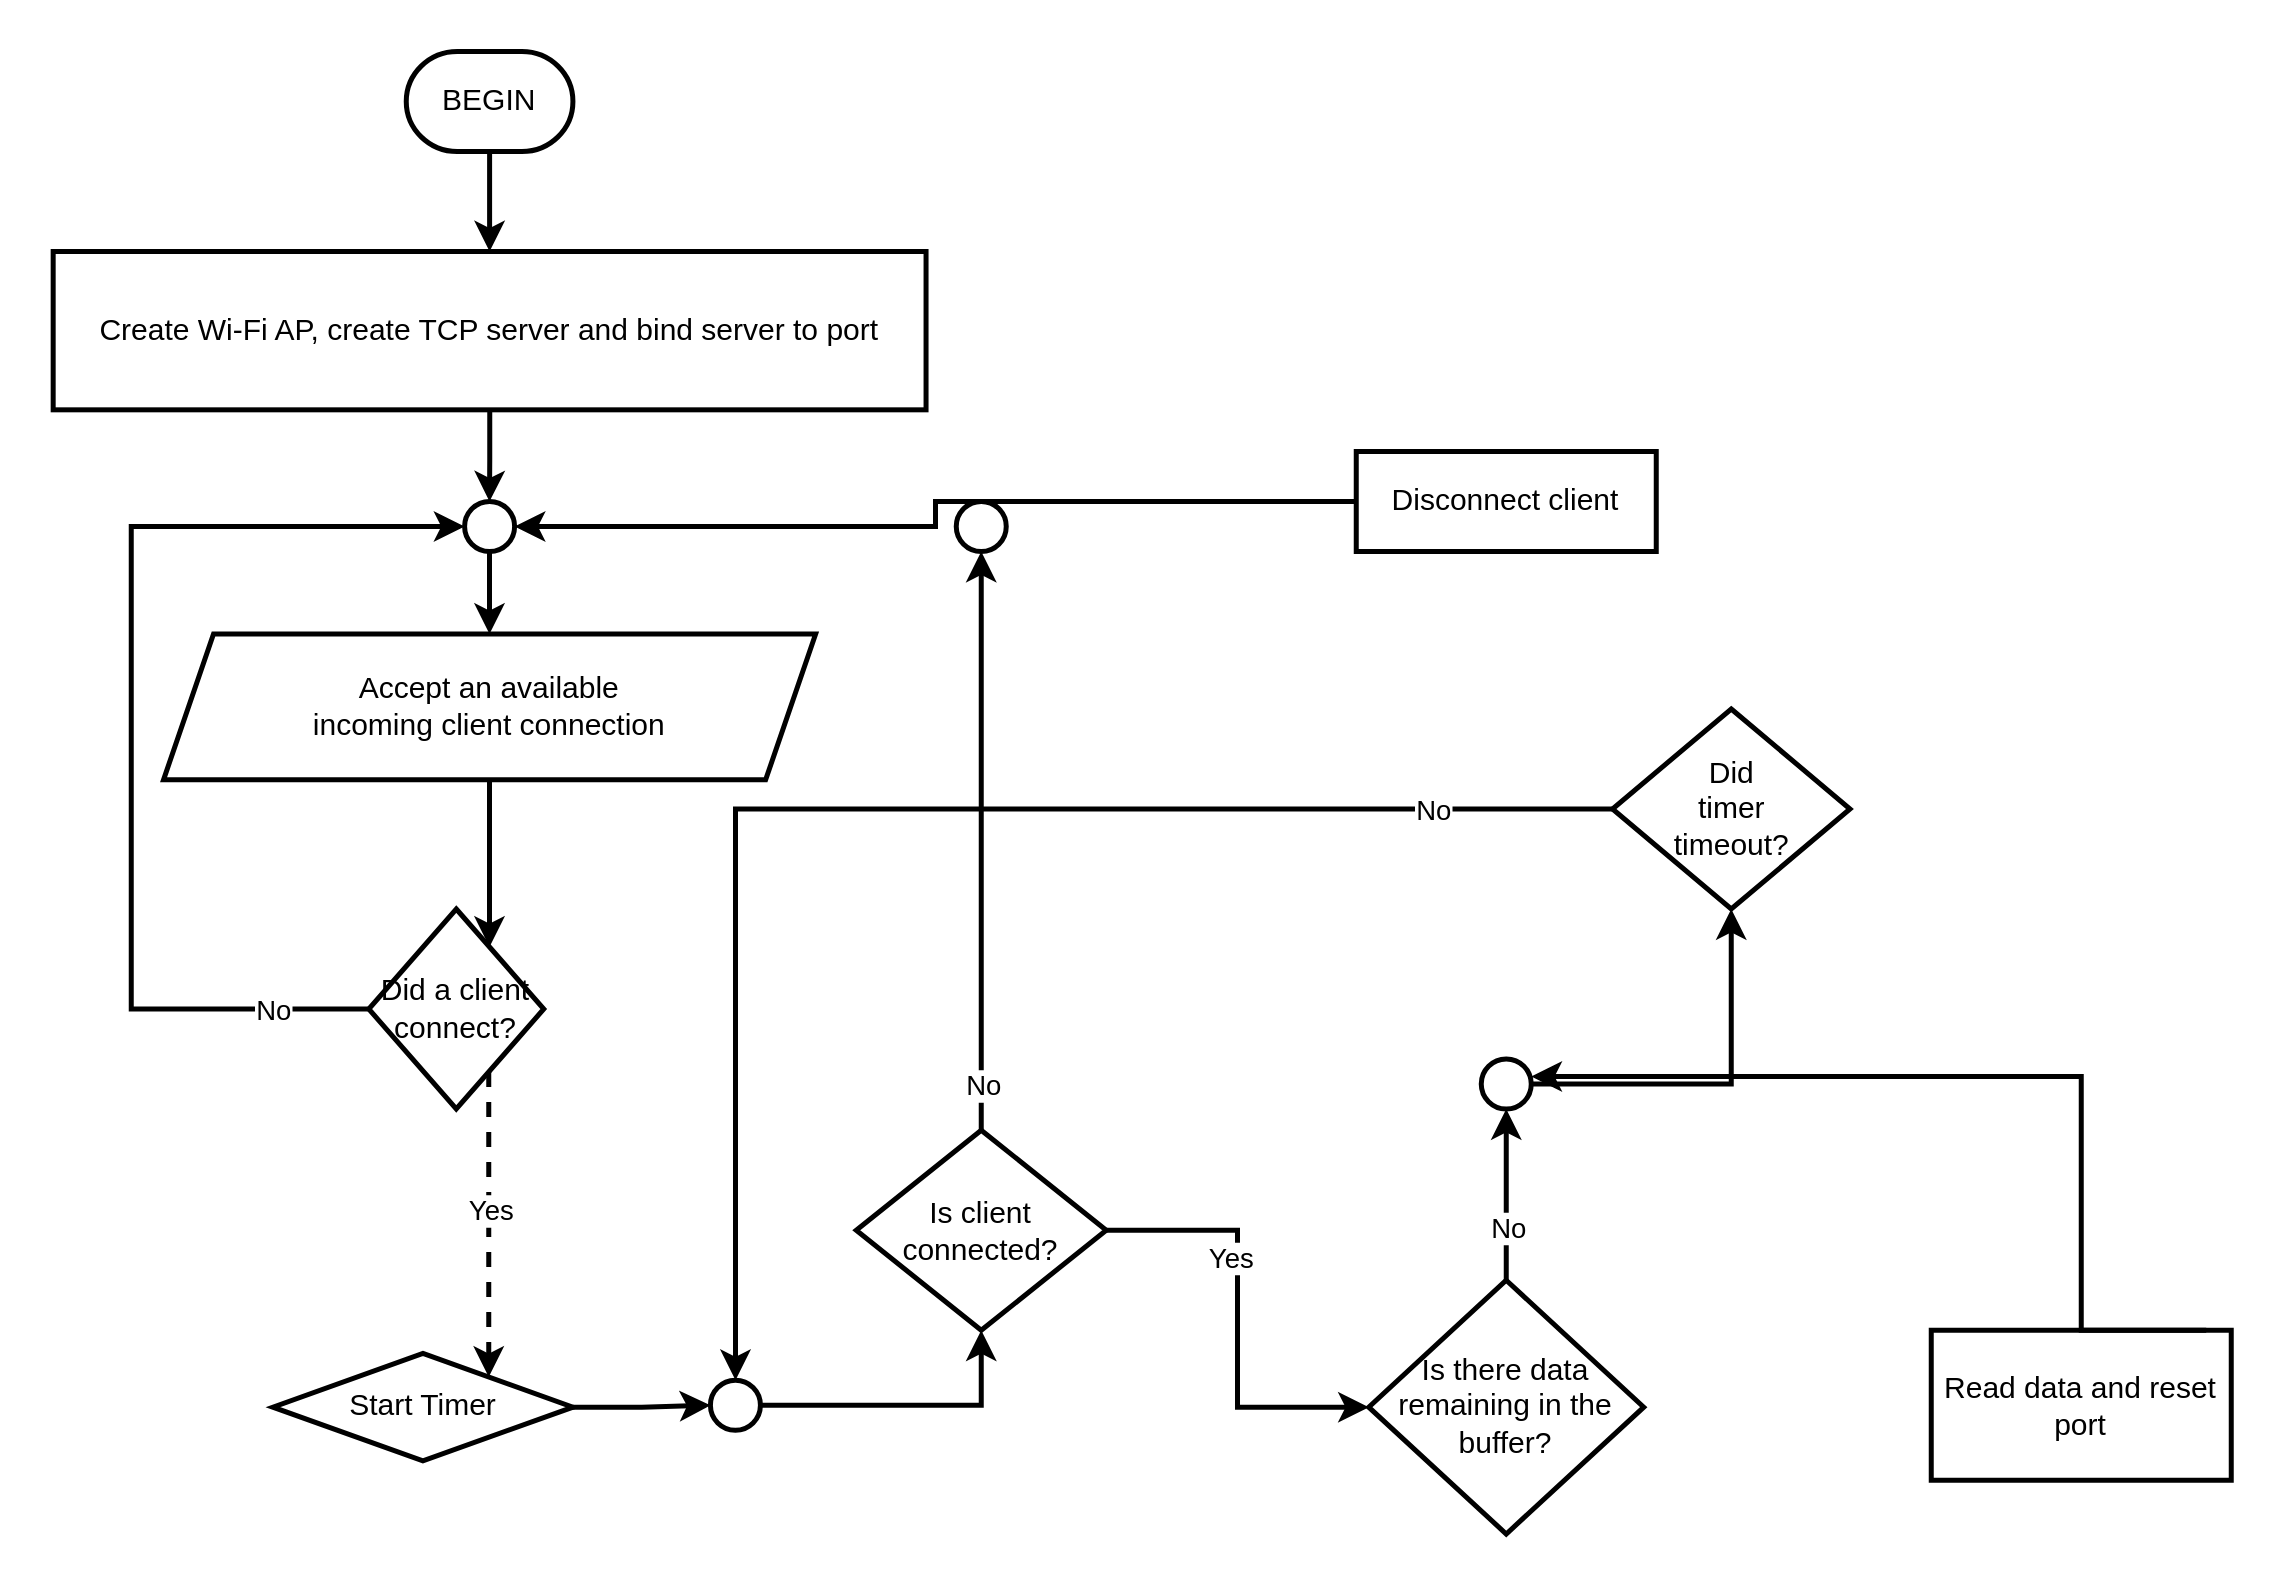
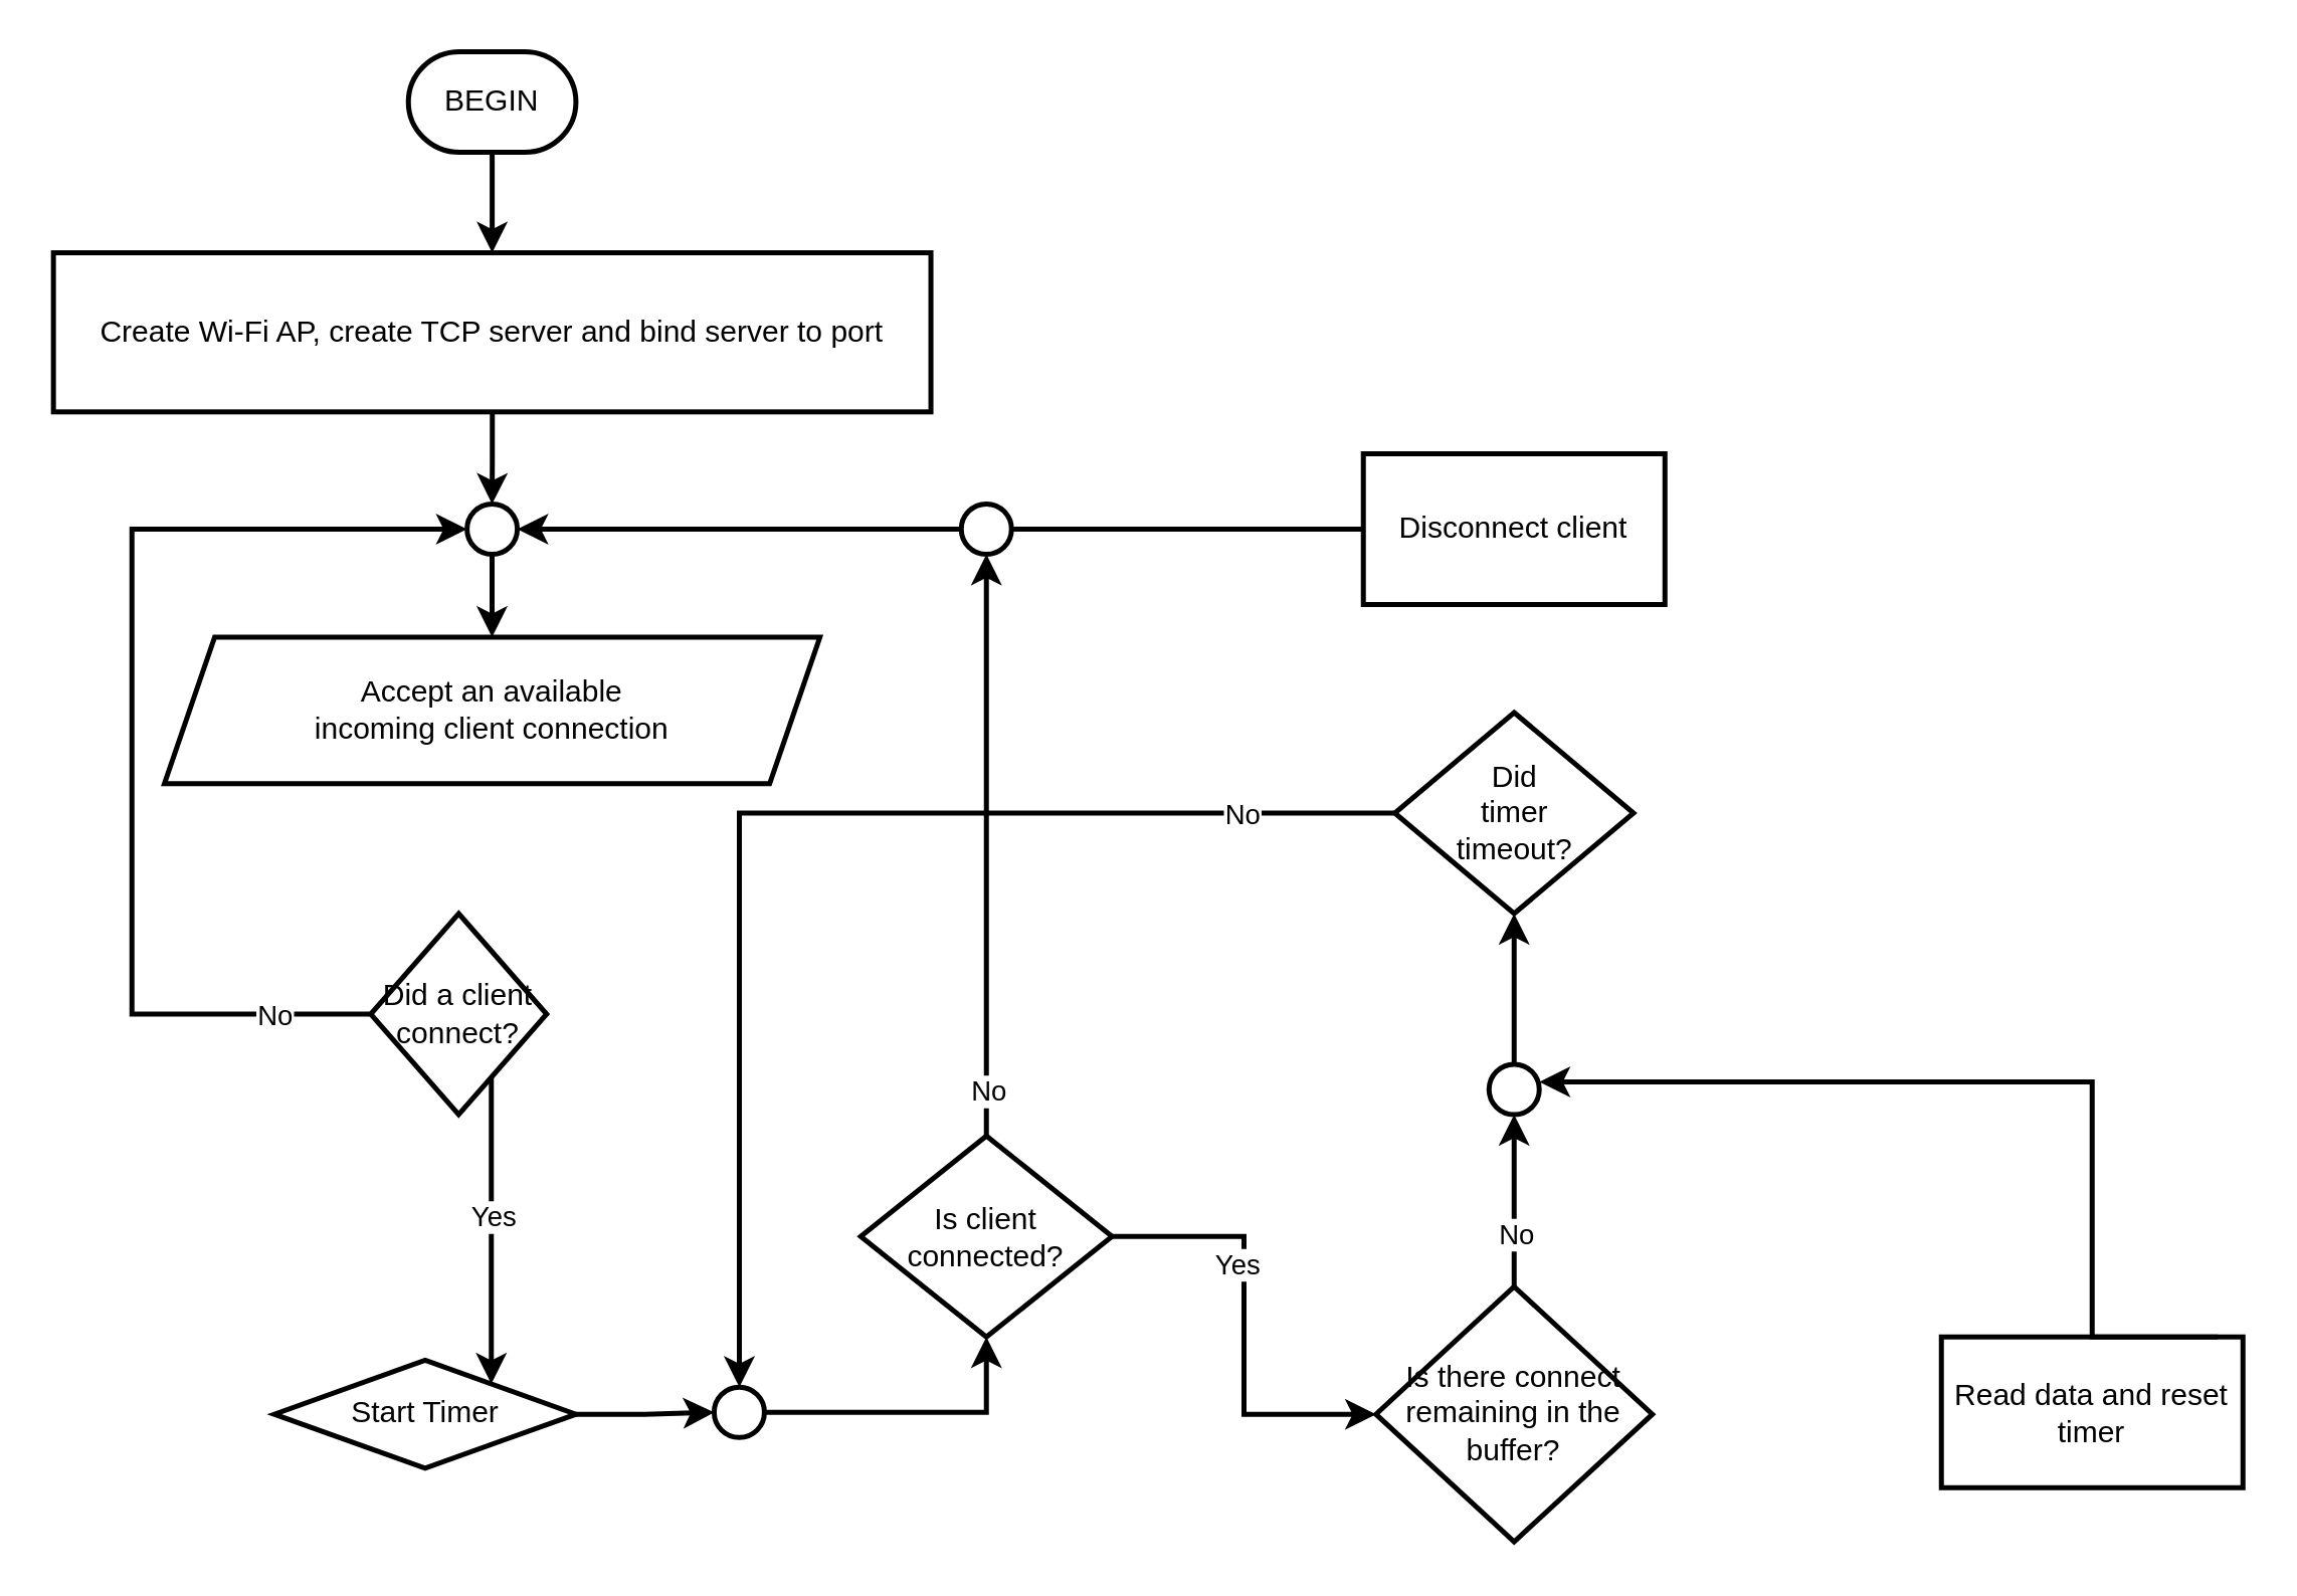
  <mxCell id="0" />
  <mxCell id="1" parent="0" />
  <mxCell id="2" value="BEGIN" style="strokeWidth=2;html=1;shape=mxgraph.flowchart.terminator;whiteSpace=wrap;" parent="1" vertex="1"><mxGeometry x="162" y="20" width="66.67" height="40" as="geometry" /></mxCell>
  <mxCell id="3" value="" style="edgeStyle=orthogonalEdgeStyle;rounded=0;orthogonalLoop=1;jettySize=auto;html=1;strokeWidth=2;" parent="1" source="12" target="7" edge="1"><mxGeometry relative="1" as="geometry" /></mxCell>
  <mxCell id="4" value="Create Wi-Fi AP, create TCP server and bind server to port" style="rounded=0;whiteSpace=wrap;html=1;strokeWidth=2;" parent="1" vertex="1"><mxGeometry x="20.77" y="100" width="349.15" height="63.33" as="geometry" /></mxCell>
  <mxCell id="5" value="" style="endArrow=classic;html=1;rounded=0;strokeWidth=2;" parent="1" source="2" target="4" edge="1"><mxGeometry width="50" height="50" relative="1" as="geometry"><mxPoint x="192" y="150" as="sourcePoint" /><mxPoint x="242" y="100" as="targetPoint" /></mxGeometry></mxCell>
- <mxCell id="6" value="" style="edgeStyle=orthogonalEdgeStyle;rounded=0;orthogonalLoop=1;jettySize=auto;html=1;strokeWidth=2;" parent="1" source="7" target="10" edge="1"><mxGeometry relative="1" as="geometry"><Array as="points"><mxPoint x="195" y="330" /><mxPoint x="195" y="330" /></Array></mxGeometry></mxCell>
  <mxCell id="7" value="Accept an available&lt;div&gt;incoming client connection&lt;/div&gt;" style="shape=parallelogram;perimeter=parallelogramPerimeter;whiteSpace=wrap;html=1;fixedSize=1;rounded=0;strokeWidth=2;" parent="1" vertex="1"><mxGeometry x="64.91" y="253" width="260.84" height="58.33" as="geometry" /></mxCell>
- <mxCell id="8" value="" style="edgeStyle=orthogonalEdgeStyle;rounded=0;orthogonalLoop=1;jettySize=auto;html=1;strokeWidth=2;dashed=1;" parent="1" source="10" target="16" edge="1"><mxGeometry relative="1" as="geometry"><Array as="points"><mxPoint x="195" y="510" /><mxPoint x="195" y="510" /></Array></mxGeometry></mxCell>
+ <mxCell id="8" value="" style="edgeStyle=orthogonalEdgeStyle;rounded=0;orthogonalLoop=1;jettySize=auto;html=1;strokeWidth=2;" parent="1" source="10" target="16" edge="1"><mxGeometry relative="1" as="geometry"><Array as="points"><mxPoint x="195" y="510" /><mxPoint x="195" y="510" /></Array></mxGeometry></mxCell>
  <mxCell id="9" value="Yes" style="edgeLabel;html=1;align=center;verticalAlign=middle;resizable=0;points=[];rotation=0;" parent="8" vertex="1" connectable="0"><mxGeometry x="-0.174" y="2" relative="1" as="geometry"><mxPoint x="-2" y="5" as="offset" /></mxGeometry></mxCell>
  <mxCell id="10" value="Did a client connect?" style="rhombus;whiteSpace=wrap;html=1;rounded=0;strokeWidth=2;" parent="1" vertex="1"><mxGeometry x="147.01" y="363" width="70" height="80" as="geometry" /></mxCell>
  <mxCell id="11" value="" style="edgeStyle=orthogonalEdgeStyle;rounded=0;orthogonalLoop=1;jettySize=auto;html=1;strokeWidth=2;" parent="1" source="4" target="12" edge="1"><mxGeometry relative="1" as="geometry"><mxPoint x="195" y="163" as="sourcePoint" /><mxPoint x="195" y="250" as="targetPoint" /></mxGeometry></mxCell>
  <mxCell id="12" value="" style="verticalLabelPosition=bottom;verticalAlign=top;html=1;shape=mxgraph.flowchart.on-page_reference;strokeWidth=2;" parent="1" vertex="1"><mxGeometry x="185.34" y="200" width="20" height="20" as="geometry" /></mxCell>
  <mxCell id="13" value="" style="endArrow=classic;html=1;rounded=0;strokeWidth=2;" parent="1" source="10" target="12" edge="1"><mxGeometry width="50" height="50" relative="1" as="geometry"><mxPoint x="152" y="370" as="sourcePoint" /><mxPoint x="202" y="320" as="targetPoint" /><Array as="points"><mxPoint x="52" y="403" /><mxPoint x="52" y="210" /></Array></mxGeometry></mxCell>
  <mxCell id="14" value="No" style="edgeLabel;html=1;align=center;verticalAlign=middle;resizable=0;points=[];" parent="13" vertex="1" connectable="0"><mxGeometry x="-0.854" y="-2" relative="1" as="geometry"><mxPoint x="-8" y="2" as="offset" /></mxGeometry></mxCell>
  <mxCell id="15" value="" style="edgeStyle=orthogonalEdgeStyle;rounded=0;orthogonalLoop=1;jettySize=auto;html=1;strokeWidth=2;" parent="1" source="34" target="21" edge="1"><mxGeometry relative="1" as="geometry" /></mxCell>
  <mxCell id="16" value="Start Timer" style="rhombus;whiteSpace=wrap;html=1;strokeWidth=2;" parent="1" vertex="1"><mxGeometry x="108.67" y="540.75" width="120" height="43" as="geometry" /></mxCell>
  <mxCell id="17" value="" style="edgeStyle=orthogonalEdgeStyle;rounded=0;orthogonalLoop=1;jettySize=auto;html=1;endSize=6;strokeWidth=2;" parent="1" source="21" target="24" edge="1"><mxGeometry relative="1" as="geometry" /></mxCell>
  <mxCell id="18" value="Yes" style="edgeLabel;html=1;align=center;verticalAlign=middle;resizable=0;points=[];" parent="17" vertex="1" connectable="0"><mxGeometry x="-0.244" y="-3" relative="1" as="geometry"><mxPoint y="-3" as="offset" /></mxGeometry></mxCell>
  <mxCell id="19" style="edgeStyle=orthogonalEdgeStyle;rounded=0;orthogonalLoop=1;jettySize=auto;html=1;exitX=0.5;exitY=0;exitDx=0;exitDy=0;strokeWidth=2;" parent="1" source="21" target="36" edge="1"><mxGeometry relative="1" as="geometry" /></mxCell>
  <mxCell id="20" value="No" style="edgeLabel;html=1;align=center;verticalAlign=middle;resizable=0;points=[];" parent="19" vertex="1" connectable="0"><mxGeometry x="-0.806" relative="1" as="geometry"><mxPoint y="4" as="offset" /></mxGeometry></mxCell>
  <mxCell id="21" value="Is client connected?" style="rhombus;whiteSpace=wrap;html=1;rounded=0;strokeWidth=2;" parent="1" vertex="1"><mxGeometry x="342" y="451.5" width="100" height="80" as="geometry" /></mxCell>
  <mxCell id="22" value="" style="edgeStyle=orthogonalEdgeStyle;rounded=0;orthogonalLoop=1;jettySize=auto;html=1;strokeWidth=2;" parent="1" source="24" target="27" edge="1"><mxGeometry relative="1" as="geometry" /></mxCell>
  <mxCell id="23" value="No" style="edgeLabel;html=1;align=center;verticalAlign=middle;resizable=0;points=[];" parent="22" vertex="1" connectable="0"><mxGeometry x="-0.568" y="-2" relative="1" as="geometry"><mxPoint x="-2" y="-6" as="offset" /></mxGeometry></mxCell>
- <mxCell id="24" value="Is there&amp;nbsp;&lt;span style=&quot;background-color: initial;&quot;&gt;data&lt;/span&gt;&lt;div&gt;&lt;span style=&quot;background-color: initial;&quot;&gt;remaining in the&lt;/span&gt;&lt;/div&gt;&lt;div&gt;&lt;span style=&quot;background-color: initial;&quot;&gt;buffer?&lt;/span&gt;&lt;/div&gt;" style="rhombus;whiteSpace=wrap;html=1;rounded=0;strokeWidth=2;" parent="1" vertex="1"><mxGeometry x="547" y="511.5" width="110" height="101.5" as="geometry" /></mxCell>
- <mxCell id="25" value="Read data and reset port" style="whiteSpace=wrap;html=1;rounded=0;strokeWidth=2;" parent="1" vertex="1"><mxGeometry x="772" y="531.5" width="120" height="60" as="geometry" /></mxCell>
+ <mxCell id="24" value="Is there&amp;nbsp;&lt;span style=&quot;background-color: initial;&quot;&gt;connect&lt;/span&gt;&lt;div&gt;&lt;span style=&quot;background-color: initial;&quot;&gt;remaining in the&lt;/span&gt;&lt;/div&gt;&lt;div&gt;&lt;span style=&quot;background-color: initial;&quot;&gt;buffer?&lt;/span&gt;&lt;/div&gt;" style="rhombus;whiteSpace=wrap;html=1;rounded=0;strokeWidth=2;" parent="1" vertex="1"><mxGeometry x="547" y="511.5" width="110" height="101.5" as="geometry" /></mxCell>
+ <mxCell id="25" value="Read data and reset timer" style="whiteSpace=wrap;html=1;rounded=0;strokeWidth=2;" parent="1" vertex="1"><mxGeometry x="772" y="531.5" width="120" height="60" as="geometry" /></mxCell>
  <mxCell id="26" value="" style="edgeStyle=orthogonalEdgeStyle;rounded=0;orthogonalLoop=1;jettySize=auto;html=1;strokeWidth=2;" parent="1" source="27" target="30" edge="1"><mxGeometry relative="1" as="geometry" /></mxCell>
  <mxCell id="27" value="" style="verticalLabelPosition=bottom;verticalAlign=top;html=1;shape=mxgraph.flowchart.on-page_reference;strokeWidth=2;" parent="1" vertex="1"><mxGeometry x="592" y="423" width="20" height="20" as="geometry" /></mxCell>
  <mxCell id="28" style="edgeStyle=orthogonalEdgeStyle;rounded=0;orthogonalLoop=1;jettySize=auto;html=1;strokeWidth=2;" parent="1" source="30" target="34" edge="1"><mxGeometry relative="1" as="geometry" /></mxCell>
  <mxCell id="29" value="No" style="edgeLabel;html=1;align=center;verticalAlign=middle;resizable=0;points=[];" parent="28" vertex="1" connectable="0"><mxGeometry x="-0.752" y="3" relative="1" as="geometry"><mxPoint y="-3" as="offset" /></mxGeometry></mxCell>
- <mxCell id="30" value="Did&lt;div&gt;timer&lt;/div&gt;&lt;div&gt;&lt;span style=&quot;background-color: initial;&quot;&gt;timeout?&lt;/span&gt;&lt;/div&gt;" style="strokeWidth=2;html=1;shape=mxgraph.flowchart.decision;whiteSpace=wrap;" parent="1" vertex="1"><mxGeometry x="644.5" y="283" width="95" height="80" as="geometry" /></mxCell>
+ <mxCell id="30" value="Did&lt;div&gt;timer&lt;/div&gt;&lt;div&gt;&lt;span style=&quot;background-color: initial;&quot;&gt;timeout?&lt;/span&gt;&lt;/div&gt;" style="strokeWidth=2;html=1;shape=mxgraph.flowchart.decision;whiteSpace=wrap;" parent="1" vertex="1"><mxGeometry x="554.5" y="283" width="95" height="80" as="geometry" /></mxCell>
  <mxCell id="31" style="edgeStyle=orthogonalEdgeStyle;rounded=0;orthogonalLoop=1;jettySize=auto;html=1;strokeWidth=2;" parent="1" source="32" target="12" edge="1"><mxGeometry relative="1" as="geometry" /></mxCell>
- <mxCell id="32" value="Disconnect client" style="whiteSpace=wrap;html=1;strokeWidth=2;" parent="1" vertex="1"><mxGeometry x="542" y="180" width="120" height="40" as="geometry" /></mxCell>
+ <mxCell id="32" value="Disconnect client" style="whiteSpace=wrap;html=1;strokeWidth=2;" parent="1" vertex="1"><mxGeometry x="542" y="180" width="120" height="60" as="geometry" /></mxCell>
  <mxCell id="33" value="" style="edgeStyle=orthogonalEdgeStyle;rounded=0;orthogonalLoop=1;jettySize=auto;html=1;strokeWidth=2;" parent="1" source="16" target="34" edge="1"><mxGeometry relative="1" as="geometry"><mxPoint x="255" y="522" as="sourcePoint" /><mxPoint x="342" y="522" as="targetPoint" /></mxGeometry></mxCell>
  <mxCell id="34" value="" style="verticalLabelPosition=bottom;verticalAlign=top;html=1;shape=mxgraph.flowchart.on-page_reference;strokeWidth=2;" parent="1" vertex="1"><mxGeometry x="283.67" y="551.5" width="20" height="20" as="geometry" /></mxCell>
  <mxCell id="35" style="edgeStyle=orthogonalEdgeStyle;rounded=0;orthogonalLoop=1;jettySize=auto;html=1;strokeWidth=2;" parent="1" edge="1"><mxGeometry relative="1" as="geometry"><Array as="points"><mxPoint x="832" y="532" /><mxPoint x="832" y="430" /></Array><mxPoint x="882" y="531.5" as="sourcePoint" /><mxPoint x="612" y="430" as="targetPoint" /></mxGeometry></mxCell>
  <mxCell id="36" value="" style="verticalLabelPosition=bottom;verticalAlign=top;html=1;shape=mxgraph.flowchart.on-page_reference;strokeWidth=2;" parent="1" vertex="1"><mxGeometry x="382" y="200" width="20" height="20" as="geometry" /></mxCell>
